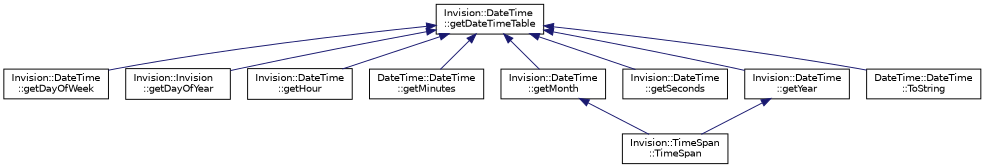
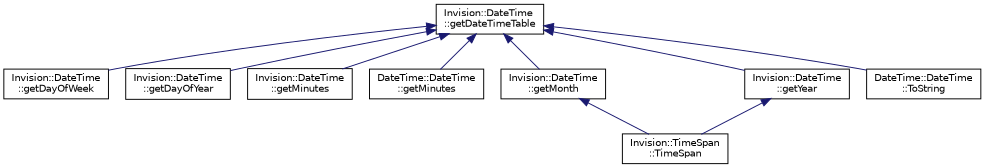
  digraph {
    rankdir=TB
    node [color=black fillcolor=white fontname=Helvetica fontsize=10 shape=record style=filled]
    edge [color=midnightblue dir=back fontname=Helvetica fontsize=10 labelfontname=Helvetica labelfontsize=10 style=solid]
    n1 [height=0.2 label="Invision::DateTime\l::getDateTimeTable" width=0.4]
    n2 [height=0.2 label="Invision::DateTime\l::getDayOfWeek" width=0.4]
-   n3 [height=0.2 label="Invision::Invision\l::getDayOfYear" width=0.4]
-   n4 [height=0.2 label="Invision::DateTime\l::getHour" width=0.4]
+   n3 [height=0.2 label="Invision::DateTime\l::getDayOfYear" width=0.4]
+   n4 [height=0.2 label="Invision::DateTime\l::getMinutes" width=0.4]
    n5 [height=0.2 label="DateTime::DateTime\l::getMinutes" width=0.4]
    n6 [height=0.2 label="Invision::DateTime\l::getMonth" width=0.4]
-   n7 [height=0.2 label="Invision::DateTime\l::getSeconds" width=0.4]
    n8 [height=0.2 label="Invision::DateTime\l::getYear" width=0.4]
    n9 [height=0.2 label="DateTime::DateTime\l::ToString" width=0.4]
    n10 [height=0.2 label="Invision::TimeSpan\l::TimeSpan" width=0.4]
    n1 -> n2
    n1 -> n3
    n1 -> n4
    n1 -> n5
    n1 -> n6
-   n1 -> n7
    n1 -> n8
    n1 -> n9
    n6 -> n10
    n8 -> n10
  }
